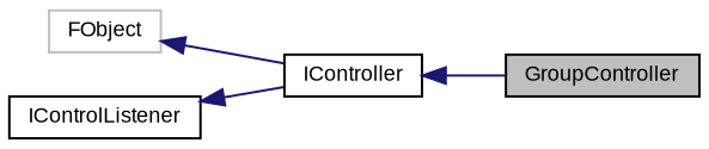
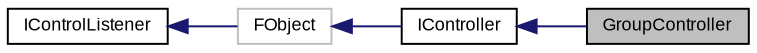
  digraph {
    rankdir=LR
    node [color=black fontname=Arial fontsize=9 shape=record]
    edge [color=midnightblue dir=back fontname=Arial fontsize=9 labelfontname=Arial labelfontsize=9 style=solid]
    n1 [fillcolor=grey75 fontcolor=black height=0.2 label=GroupController style=filled width=0.4]
    n2 [color=grey75 height=0.2 label=FObject width=0.4]
    n3 [height=0.2 label=IController width=0.4]
    n4 [height=0.2 label=IControlListener width=0.4]
    n2 -> n3
    n3 -> n1
-   n4 -> n3
+   n4 -> n2
  }
